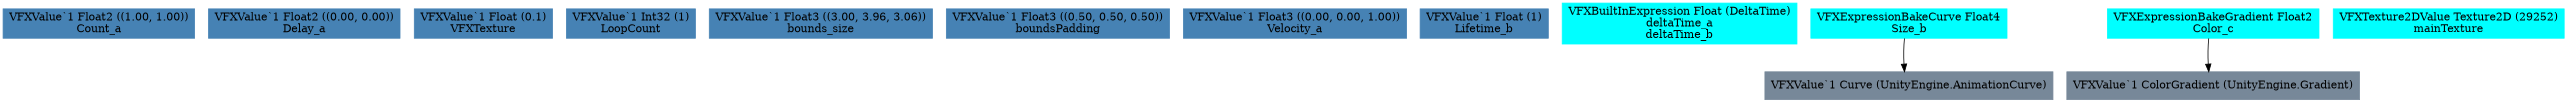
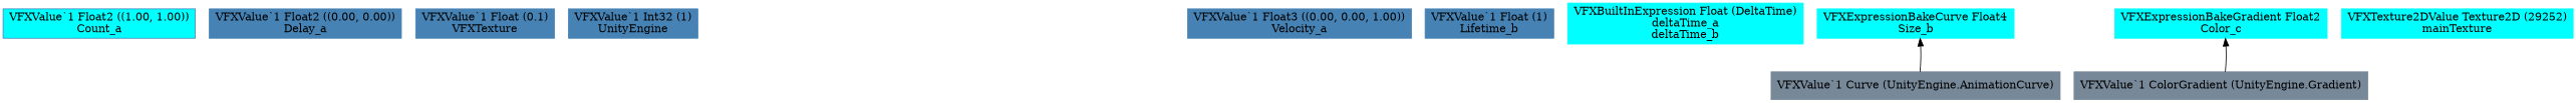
  digraph {
    node [color=steelblue shape=box style=filled]
-   n1 [label="VFXValue`1 Float2 ((1.00, 1.00))\nCount_a"]
+   n1 [label="VFXValue`1 Float2 ((1.00, 1.00))\nCount_a" fillcolor=cyan]
    n2 [label="VFXValue`1 Float2 ((0.00, 0.00))\nDelay_a"]
    n3 [label="VFXValue`1 Float (0.1)\nVFXTexture"]
-   n4 [label="VFXValue`1 Int32 (1)\nLoopCount"]
-   n5 [label="VFXValue`1 Float3 ((3.00, 3.96, 3.06))\nbounds_size"]
-   n6 [label="VFXValue`1 Float3 ((0.50, 0.50, 0.50))\nboundsPadding"]
+   n4 [label="VFXValue`1 Int32 (1)\nUnityEngine"]
    n7 [label="VFXValue`1 Float3 ((0.00, 0.00, 1.00))\nVelocity_a"]
    n8 [label="VFXValue`1 Float (1)\nLifetime_b"]
    n9 [color=cyan label="VFXBuiltInExpression Float (DeltaTime)\ndeltaTime_a\ndeltaTime_b"]
    n10 [color=cyan label="VFXExpressionBakeCurve Float4\nSize_b"]
    n11 [color=lightslategray label="VFXValue`1 Curve (UnityEngine.AnimationCurve)"]
    n12 [color=cyan label="VFXExpressionBakeGradient Float2\nColor_c"]
    n13 [color=lightslategray label="VFXValue`1 ColorGradient (UnityEngine.Gradient)"]
    n14 [color=cyan label="VFXTexture2DValue Texture2D (29252)\nmainTexture"]
-   n10 -> n11
-   n12 -> n13
+   n11 -> n10
+   n13 -> n12
  }
